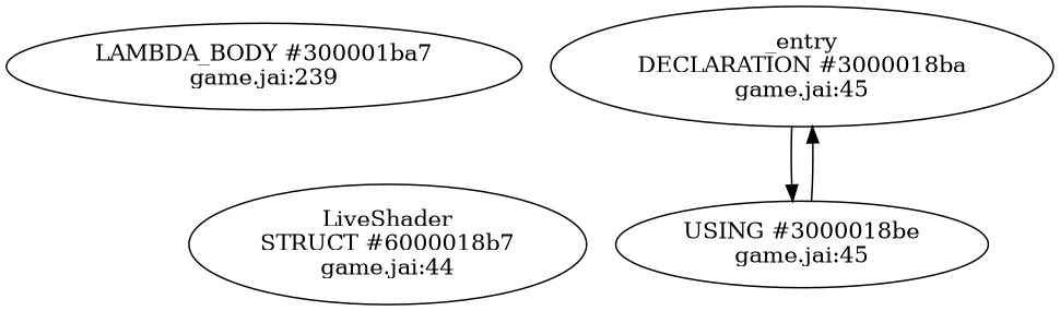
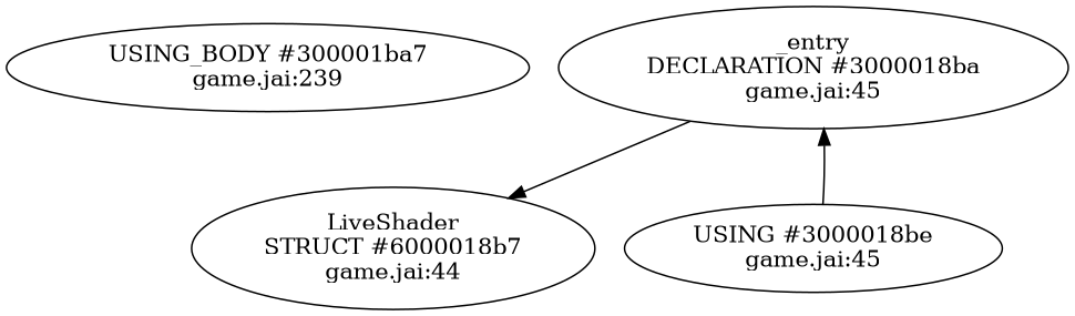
  digraph {
    node [shape=ellipse]
-   n1 [label="LAMBDA_BODY #300001ba7\ngame.jai:239"]
+   n1 [label="USING_BODY #300001ba7\ngame.jai:239"]
    n2 [label="LiveShader\nSTRUCT #6000018b7\ngame.jai:44"]
    n3 [label="_entry\nDECLARATION #3000018ba\ngame.jai:45"]
    n4 [label="USING #3000018be\ngame.jai:45"]
-   n3 -> n4
+   n3 -> n2
    n4 -> n3
  }
